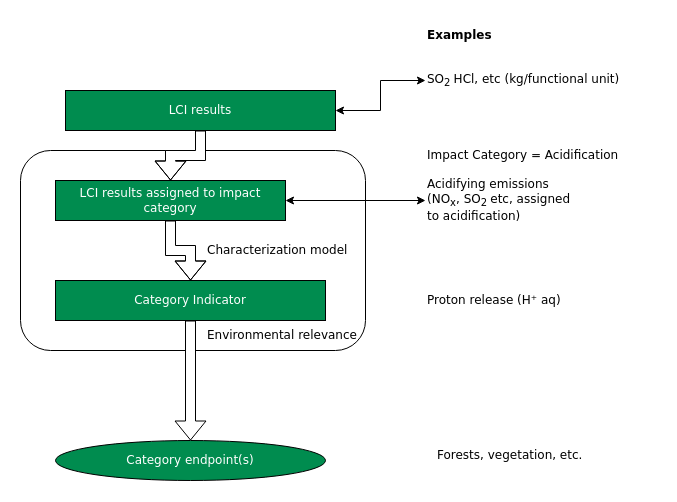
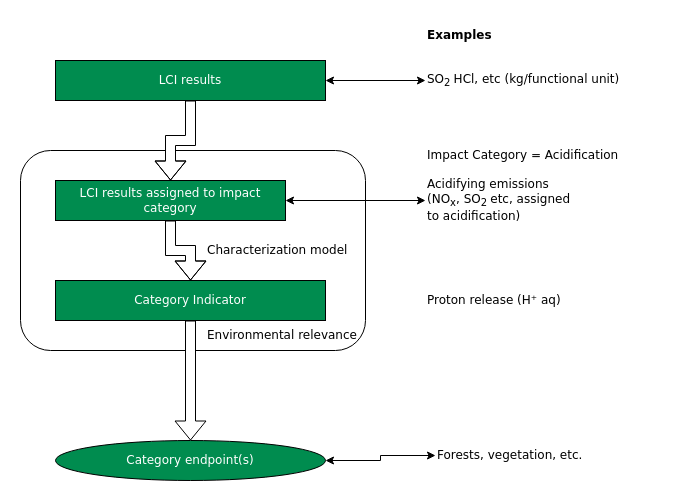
  <mxCell id="0" />
  <mxCell id="1" parent="0" />
  <mxCell id="2" value="" style="rounded=1;whiteSpace=wrap;html=1;fontFamily=Dejavu Sans;fontColor=#FFFFFF;fillColor=none;" vertex="1" parent="1"><mxGeometry x="20" y="150" width="345" height="200" as="geometry" /></mxCell>
  <mxCell id="3" style="edgeStyle=orthogonalEdgeStyle;rounded=0;orthogonalLoop=1;jettySize=auto;html=1;fontColor=#FFFFFF;shape=flexArrow;fontFamily=Dejavu Sans;fillColor=default;" edge="1" parent="1" source="4" target="6"><mxGeometry relative="1" as="geometry" /></mxCell>
- <mxCell id="4" value="LCI results" style="rounded=0;whiteSpace=wrap;html=1;fillColor=#008C4F;fontColor=#FFFFFF;fontFamily=Dejavu Sans;" vertex="1" parent="1"><mxGeometry x="65" y="90" width="270" height="40" as="geometry" /></mxCell>
+ <mxCell id="4" value="LCI results" style="rounded=0;whiteSpace=wrap;html=1;fillColor=#008C4F;fontColor=#FFFFFF;fontFamily=Dejavu Sans;" vertex="1" parent="1"><mxGeometry x="55" y="60" width="270" height="40" as="geometry" /></mxCell>
  <mxCell id="5" style="edgeStyle=orthogonalEdgeStyle;shape=flexArrow;rounded=0;orthogonalLoop=1;jettySize=auto;html=1;fontFamily=Dejavu Sans;fontColor=#FFFFFF;" edge="1" parent="1" source="6" target="8"><mxGeometry relative="1" as="geometry" /></mxCell>
  <mxCell id="6" value="LCI results assigned to impact category" style="rounded=0;whiteSpace=wrap;html=1;fillColor=#008C4F;fontColor=#FFFFFF;fontFamily=Dejavu Sans;" vertex="1" parent="1"><mxGeometry x="55" y="180" width="230" height="40" as="geometry" /></mxCell>
  <mxCell id="7" style="edgeStyle=orthogonalEdgeStyle;shape=flexArrow;rounded=0;orthogonalLoop=1;jettySize=auto;html=1;fontFamily=Dejavu Sans;fontColor=#FFFFFF;fillColor=default;" edge="1" parent="1" source="8" target="10"><mxGeometry relative="1" as="geometry" /></mxCell>
  <mxCell id="8" value="Category Indicator" style="rounded=0;whiteSpace=wrap;html=1;fillColor=#008C4F;fontColor=#FFFFFF;fontFamily=Dejavu Sans;" vertex="1" parent="1"><mxGeometry x="55" y="280" width="270" height="40" as="geometry" /></mxCell>
+ <mxCell id="9" style="edgeStyle=orthogonalEdgeStyle;rounded=0;orthogonalLoop=1;jettySize=auto;html=1;fontFamily=Dejavu Sans;fontColor=#000000;startArrow=classic;startFill=1;fillColor=default;" edge="1" parent="1" source="10" target="20"><mxGeometry relative="1" as="geometry" /></mxCell>
  <mxCell id="10" value="Category endpoint(s)" style="ellipse;whiteSpace=wrap;html=1;fillColor=#008C4F;fontColor=#FFFFFF;fontFamily=Dejavu Sans;" vertex="1" parent="1"><mxGeometry x="55" y="440" width="270" height="40" as="geometry" /></mxCell>
  <mxCell id="11" value="Examples" style="text;html=1;strokeColor=none;fillColor=none;align=left;verticalAlign=middle;whiteSpace=wrap;rounded=0;fontFamily=Dejavu Sans;fontColor=#000000;fontStyle=1" vertex="1" parent="1"><mxGeometry x="425" y="20" width="60" height="30" as="geometry" /></mxCell>
  <mxCell id="12" style="edgeStyle=orthogonalEdgeStyle;rounded=0;orthogonalLoop=1;jettySize=auto;html=1;fontFamily=Dejavu Sans;fontColor=#000000;fillColor=default;startArrow=classic;startFill=1;" edge="1" parent="1" source="13" target="4"><mxGeometry relative="1" as="geometry" /></mxCell>
  <mxCell id="13" value="&lt;span style=&quot;font-weight: normal;&quot;&gt;SO&lt;sub&gt;2 &lt;/sub&gt;HCl, etc (kg/functional unit)&lt;/span&gt;" style="text;html=1;strokeColor=none;fillColor=none;align=left;verticalAlign=middle;whiteSpace=wrap;rounded=0;fontFamily=Dejavu Sans;fontColor=#000000;fontStyle=1" vertex="1" parent="1"><mxGeometry x="425" y="65" width="220" height="30" as="geometry" /></mxCell>
  <mxCell id="14" value="&lt;span style=&quot;font-weight: 400;&quot;&gt;Impact Category = Acidification&lt;/span&gt;" style="text;html=1;strokeColor=none;fillColor=none;align=left;verticalAlign=middle;whiteSpace=wrap;rounded=0;fontFamily=Dejavu Sans;fontColor=#000000;fontStyle=1" vertex="1" parent="1"><mxGeometry x="425" y="140" width="220" height="30" as="geometry" /></mxCell>
  <mxCell id="15" style="edgeStyle=orthogonalEdgeStyle;rounded=0;orthogonalLoop=1;jettySize=auto;html=1;fontFamily=Dejavu Sans;fontColor=#000000;startArrow=classic;startFill=1;fillColor=default;" edge="1" parent="1" source="16" target="6"><mxGeometry relative="1" as="geometry" /></mxCell>
  <mxCell id="16" value="&lt;span style=&quot;font-weight: 400;&quot;&gt;Acidifying emissions&lt;br&gt;(NO&lt;sub&gt;x&lt;/sub&gt;, SO&lt;sub&gt;2 &lt;/sub&gt;etc, assigned&lt;br&gt;to acidification)&lt;br&gt;&lt;/span&gt;" style="text;html=1;strokeColor=none;fillColor=none;align=left;verticalAlign=middle;whiteSpace=wrap;rounded=0;fontFamily=Dejavu Sans;fontColor=#000000;fontStyle=1" vertex="1" parent="1"><mxGeometry x="425" y="185" width="220" height="30" as="geometry" /></mxCell>
  <mxCell id="17" value="&lt;span style=&quot;font-weight: 400;&quot;&gt;Proton release (H⁺ aq)&lt;br&gt;&lt;/span&gt;" style="text;html=1;strokeColor=none;fillColor=none;align=left;verticalAlign=middle;whiteSpace=wrap;rounded=0;fontFamily=Dejavu Sans;fontColor=#000000;fontStyle=1" vertex="1" parent="1"><mxGeometry x="425" y="285" width="220" height="30" as="geometry" /></mxCell>
  <mxCell id="18" value="&lt;span style=&quot;font-weight: 400;&quot;&gt;Characterization model&lt;/span&gt;" style="text;html=1;strokeColor=none;fillColor=none;align=left;verticalAlign=middle;whiteSpace=wrap;rounded=0;fontFamily=Dejavu Sans;fontColor=#000000;fontStyle=1" vertex="1" parent="1"><mxGeometry x="205" y="235" width="220" height="30" as="geometry" /></mxCell>
  <mxCell id="19" value="&lt;span style=&quot;font-weight: 400;&quot;&gt;Environmental relevance&lt;/span&gt;" style="text;html=1;strokeColor=none;fillColor=none;align=left;verticalAlign=middle;whiteSpace=wrap;rounded=0;fontFamily=Dejavu Sans;fontColor=#000000;fontStyle=1" vertex="1" parent="1"><mxGeometry x="205" y="320" width="220" height="30" as="geometry" /></mxCell>
  <mxCell id="20" value="&lt;span style=&quot;font-weight: 400;&quot;&gt;Forests, vegetation, etc.&lt;br&gt;&lt;/span&gt;" style="text;html=1;strokeColor=none;fillColor=none;align=left;verticalAlign=middle;whiteSpace=wrap;rounded=0;fontFamily=Dejavu Sans;fontColor=#000000;fontStyle=1" vertex="1" parent="1"><mxGeometry x="435" y="440" width="220" height="30" as="geometry" /></mxCell>
